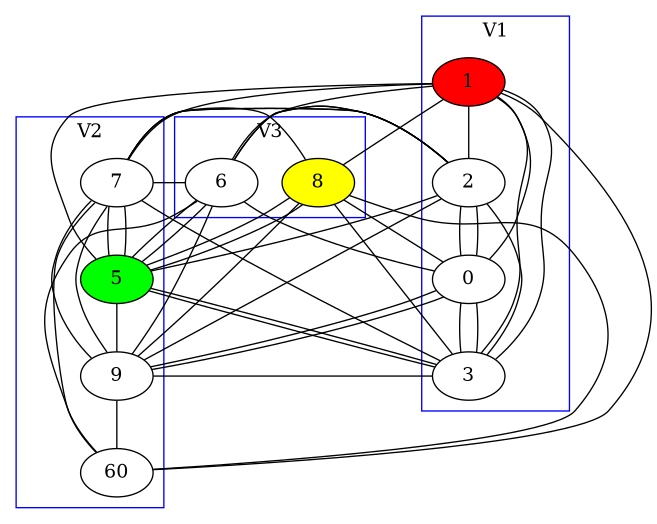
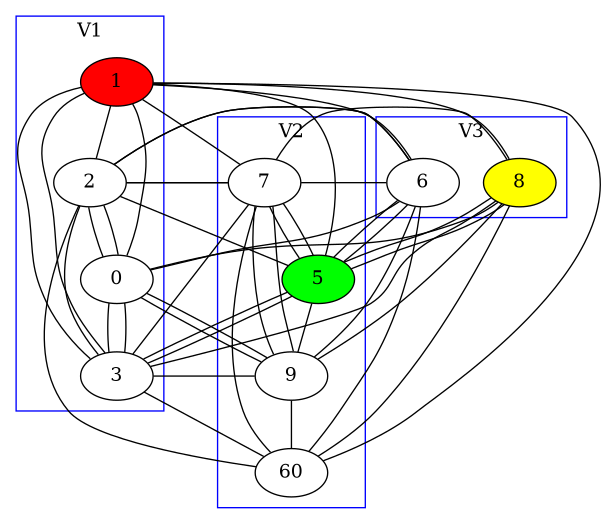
  graph {
    1 [fillcolor=red style=filled]
    2
    3
    n4 [label=0]
    7
    5 [fillcolor=green style=filled]
    9
    n8 [label=60]
    6
    8 [fillcolor=yellow style=filled]
    subgraph cluster_1 {
      color=blue
      label=V1
      1
      2
      3
      n4
    }
    subgraph cluster_2 {
      color=blue
      label=V2
      7
      5
      9
      n8
    }
    subgraph cluster_3 {
      color=blue
      label=V3
      6
      8
    }
    1 -- 2
    1 -- 3
    1 -- 7
    1 -- 5
    1 -- n8
    1 -- 6
    2 -- n4
    2 -- 7
    2 -- 5
-   2 -- 9
+   2 -- n8
    2 -- 6
    3 -- 1
    3 -- 2
    3 -- n4
    3 -- 7
    3 -- 5
    3 -- 9
+   3 -- n8
    n4 -- 1
    n4 -- 2
    n4 -- 3
    n4 -- 9
    7 -- 2
    7 -- 5
    7 -- 9
    7 -- 6
    5 -- 3
    5 -- 7
    5 -- 9
    5 -- 6
    5 -- 8
    9 -- n4
    9 -- 7
    9 -- n8
    n8 -- 7
    n8 -- 8
    6 -- 2
    6 -- n4
    6 -- 5
    6 -- 9
    6 -- n8
    8 -- 1
    8 -- 3
    8 -- n4
    8 -- 7
    8 -- 5
    8 -- 9
  }
